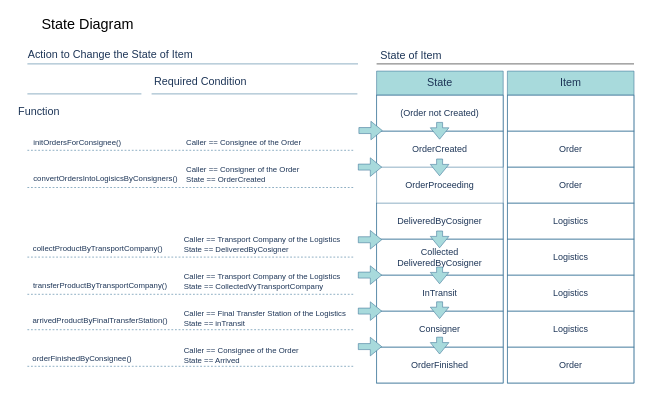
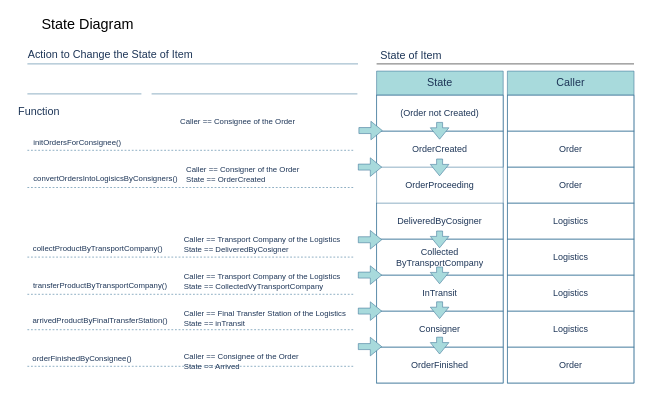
  <mxCell id="0" />
  <mxCell id="1" parent="0" />
  <mxCell id="2" value="&lt;font style=&quot;font-weight: normal;&quot; color=&quot;#000000&quot;&gt;State Diagram&lt;/font&gt;" style="text;strokeColor=none;fillColor=none;html=1;fontSize=24;fontStyle=1;verticalAlign=middle;align=center;fontColor=#1D3557;rounded=1;labelBackgroundColor=none;" vertex="1" parent="1"><mxGeometry x="95" y="20" width="100" height="40" as="geometry" /></mxCell>
  <mxCell id="3" value="&lt;font style=&quot;font-size: 18px;&quot;&gt;Action to Change the State of Item&lt;/font&gt;" style="text;html=1;align=left;verticalAlign=middle;resizable=0;points=[];autosize=1;strokeColor=none;fillColor=none;fontColor=#1D3557;" vertex="1" parent="1"><mxGeometry x="44" y="74" width="293" height="34" as="geometry" /></mxCell>
  <mxCell id="4" value="" style="line;strokeWidth=1;align=left;verticalAlign=middle;spacingTop=-1;spacingLeft=3;spacingRight=3;rotatable=0;labelPosition=right;points=[];portConstraint=eastwest;strokeColor=#457B9D;fillColor=#457B9D;" vertex="1" parent="1"><mxGeometry x="45" y="102" width="551" height="8" as="geometry" /></mxCell>
  <mxCell id="5" value="&lt;font style=&quot;font-size: 18px;&quot;&gt;Function&lt;/font&gt;" style="text;html=1;align=center;verticalAlign=middle;resizable=0;points=[];autosize=1;strokeColor=none;fillColor=none;fontColor=#1D3557;" vertex="1" parent="1"><mxGeometry x="20" y="168" width="87" height="34" as="geometry" /></mxCell>
- <mxCell id="6" value="&lt;font style=&quot;font-size: 18px;&quot;&gt;Required Condition&lt;/font&gt;" style="text;html=1;align=center;verticalAlign=middle;resizable=0;points=[];autosize=1;strokeColor=none;fillColor=none;fontColor=#1D3557;" vertex="1" parent="1"><mxGeometry x="247" y="118" width="172" height="34" as="geometry" /></mxCell>
  <mxCell id="7" value="" style="line;strokeWidth=1;align=left;verticalAlign=middle;spacingTop=-1;spacingLeft=3;spacingRight=3;rotatable=0;labelPosition=right;points=[];portConstraint=eastwest;strokeColor=#457B9D;fillColor=#457B9D;" vertex="1" parent="1"><mxGeometry x="45" y="152" width="190" height="8" as="geometry" /></mxCell>
  <mxCell id="8" value="" style="line;strokeWidth=1;align=left;verticalAlign=middle;spacingTop=-1;spacingLeft=3;spacingRight=3;rotatable=0;labelPosition=right;points=[];portConstraint=eastwest;strokeColor=#457B9D;" vertex="1" parent="1"><mxGeometry x="252" y="152" width="343" height="8" as="geometry" /></mxCell>
  <mxCell id="9" value="" style="line;strokeWidth=1;align=left;verticalAlign=middle;spacingTop=-1;spacingLeft=3;spacingRight=3;rotatable=0;labelPosition=right;points=[];portConstraint=eastwest;strokeColor=#0d0d0d;" vertex="1" parent="1"><mxGeometry x="627" y="102" width="429" height="8" as="geometry" /></mxCell>
  <mxCell id="10" value="&lt;span style=&quot;font-size: 18px;&quot;&gt;State of Item&lt;/span&gt;" style="text;html=1;align=center;verticalAlign=middle;resizable=0;points=[];autosize=1;strokeColor=none;fillColor=none;fontColor=#1D3557;" vertex="1" parent="1"><mxGeometry x="624" y="76" width="120" height="34" as="geometry" /></mxCell>
  <mxCell id="11" value="&lt;font style=&quot;font-size: 18px;&quot;&gt;State&lt;/font&gt;" style="swimlane;fontStyle=0;childLayout=stackLayout;horizontal=1;startSize=40;horizontalStack=0;resizeParent=1;resizeParentMax=0;resizeLast=0;collapsible=1;marginBottom=0;whiteSpace=wrap;html=1;strokeColor=#457B9D;fontColor=#1D3557;fillColor=#A8DADC;" vertex="1" parent="1"><mxGeometry x="627" y="118" width="211" height="520" as="geometry" /></mxCell>
  <mxCell id="12" value="&lt;font style=&quot;font-size: 15px;&quot;&gt;(Order not Created)&lt;/font&gt;" style="text;strokeColor=#457B9D;fillColor=none;align=center;verticalAlign=middle;spacingLeft=4;spacingRight=4;overflow=hidden;points=[[0,0.5],[1,0.5]];portConstraint=eastwest;rotatable=0;whiteSpace=wrap;html=1;fontColor=#1D3557;" vertex="1" parent="11"><mxGeometry y="40" width="211" height="60" as="geometry" /></mxCell>
  <mxCell id="13" value="&lt;font style=&quot;font-size: 15px;&quot;&gt;OrderCreated&lt;/font&gt;" style="text;strokeColor=#457B9D;fillColor=none;align=center;verticalAlign=middle;spacingLeft=4;spacingRight=4;overflow=hidden;points=[[0,0.5],[1,0.5]];portConstraint=eastwest;rotatable=0;whiteSpace=wrap;html=1;fontColor=#1D3557;" vertex="1" parent="11"><mxGeometry y="100" width="211" height="60" as="geometry" /></mxCell>
  <mxCell id="14" value="" style="shape=flexArrow;endArrow=classic;html=1;rounded=0;strokeColor=#457B9D;fontColor=#1D3557;fillColor=#A8DADC;" edge="1" parent="11"><mxGeometry width="50" height="50" relative="1" as="geometry"><mxPoint x="105" y="146" as="sourcePoint" /><mxPoint x="105" y="175" as="targetPoint" /></mxGeometry></mxCell>
  <mxCell id="15" value="&lt;font style=&quot;font-size: 15px;&quot;&gt;OrderProceeding&lt;/font&gt;" style="text;strokeColor=none;fillColor=none;align=center;verticalAlign=middle;spacingLeft=4;spacingRight=4;overflow=hidden;points=[[0,0.5],[1,0.5]];portConstraint=eastwest;rotatable=0;whiteSpace=wrap;html=1;fontColor=#1D3557;" vertex="1" parent="11"><mxGeometry y="160" width="211" height="60" as="geometry" /></mxCell>
  <mxCell id="16" value="&lt;font style=&quot;font-size: 15px;&quot;&gt;DeliveredByCosigner&lt;/font&gt;" style="text;strokeColor=#457B9D;fillColor=none;align=center;verticalAlign=middle;spacingLeft=4;spacingRight=4;overflow=hidden;points=[[0,0.5],[1,0.5]];portConstraint=eastwest;rotatable=0;whiteSpace=wrap;html=1;fontColor=#1D3557;" vertex="1" parent="11"><mxGeometry y="220" width="211" height="60" as="geometry" /></mxCell>
- <mxCell id="17" value="&lt;font style=&quot;font-size: 15px;&quot;&gt;Collected&lt;br&gt;DeliveredByCosigner&lt;/font&gt;" style="text;strokeColor=#457B9D;fillColor=none;align=center;verticalAlign=middle;spacingLeft=4;spacingRight=4;overflow=hidden;points=[[0,0.5],[1,0.5]];portConstraint=eastwest;rotatable=0;whiteSpace=wrap;html=1;fontColor=#1D3557;" vertex="1" parent="11"><mxGeometry y="280" width="211" height="60" as="geometry" /></mxCell>
+ <mxCell id="17" value="&lt;font style=&quot;font-size: 15px;&quot;&gt;Collected&lt;br&gt;ByTransportCompany&lt;/font&gt;" style="text;strokeColor=#457B9D;fillColor=none;align=center;verticalAlign=middle;spacingLeft=4;spacingRight=4;overflow=hidden;points=[[0,0.5],[1,0.5]];portConstraint=eastwest;rotatable=0;whiteSpace=wrap;html=1;fontColor=#1D3557;" vertex="1" parent="11"><mxGeometry y="280" width="211" height="60" as="geometry" /></mxCell>
  <mxCell id="18" value="&lt;font style=&quot;font-size: 15px;&quot;&gt;InTransit&lt;/font&gt;" style="text;strokeColor=#457B9D;fillColor=none;align=center;verticalAlign=middle;spacingLeft=4;spacingRight=4;overflow=hidden;points=[[0,0.5],[1,0.5]];portConstraint=eastwest;rotatable=0;whiteSpace=wrap;html=1;fontColor=#1D3557;" vertex="1" parent="11"><mxGeometry y="340" width="211" height="60" as="geometry" /></mxCell>
  <mxCell id="19" value="&lt;font style=&quot;font-size: 15px;&quot;&gt;Consigner&lt;/font&gt;" style="text;strokeColor=#457B9D;fillColor=none;align=center;verticalAlign=middle;spacingLeft=4;spacingRight=4;overflow=hidden;points=[[0,0.5],[1,0.5]];portConstraint=eastwest;rotatable=0;whiteSpace=wrap;html=1;fontColor=#1D3557;" vertex="1" parent="11"><mxGeometry y="400" width="211" height="60" as="geometry" /></mxCell>
  <mxCell id="20" value="&lt;font style=&quot;font-size: 15px;&quot;&gt;OrderFinished&lt;/font&gt;" style="text;strokeColor=#457B9D;fillColor=none;align=center;verticalAlign=middle;spacingLeft=4;spacingRight=4;overflow=hidden;points=[[0,0.5],[1,0.5]];portConstraint=eastwest;rotatable=0;whiteSpace=wrap;html=1;fontColor=#1D3557;" vertex="1" parent="11"><mxGeometry y="460" width="211" height="60" as="geometry" /></mxCell>
  <mxCell id="21" value="" style="shape=flexArrow;endArrow=classic;html=1;rounded=0;strokeColor=#457B9D;fontColor=#1D3557;fillColor=#A8DADC;" edge="1" parent="11"><mxGeometry width="50" height="50" relative="1" as="geometry"><mxPoint x="105" y="384" as="sourcePoint" /><mxPoint x="105" y="413" as="targetPoint" /></mxGeometry></mxCell>
  <mxCell id="22" value="" style="shape=flexArrow;endArrow=classic;html=1;rounded=0;strokeColor=#457B9D;fontColor=#1D3557;fillColor=#A8DADC;" edge="1" parent="11"><mxGeometry width="50" height="50" relative="1" as="geometry"><mxPoint x="105" y="326" as="sourcePoint" /><mxPoint x="105" y="355" as="targetPoint" /></mxGeometry></mxCell>
  <mxCell id="23" value="" style="shape=flexArrow;endArrow=classic;html=1;rounded=0;strokeColor=#457B9D;fontColor=#1D3557;fillColor=#A8DADC;" edge="1" parent="11"><mxGeometry width="50" height="50" relative="1" as="geometry"><mxPoint x="105" y="266" as="sourcePoint" /><mxPoint x="105" y="295" as="targetPoint" /></mxGeometry></mxCell>
  <mxCell id="24" value="" style="shape=flexArrow;endArrow=classic;html=1;rounded=0;strokeColor=#457B9D;fontColor=#1D3557;fillColor=#A8DADC;" edge="1" parent="11"><mxGeometry width="50" height="50" relative="1" as="geometry"><mxPoint x="105" y="85" as="sourcePoint" /><mxPoint x="105" y="114" as="targetPoint" /></mxGeometry></mxCell>
  <mxCell id="25" value="" style="shape=flexArrow;endArrow=classic;html=1;rounded=0;strokeColor=#457B9D;fontColor=#1D3557;fillColor=#A8DADC;" edge="1" parent="11"><mxGeometry width="50" height="50" relative="1" as="geometry"><mxPoint x="105" y="443" as="sourcePoint" /><mxPoint x="105" y="472" as="targetPoint" /></mxGeometry></mxCell>
  <mxCell id="26" value="" style="shape=flexArrow;endArrow=classic;html=1;rounded=0;strokeColor=#457B9D;fontColor=#1D3557;fillColor=#A8DADC;" edge="1" parent="11"><mxGeometry width="50" height="50" relative="1" as="geometry"><mxPoint x="-30" y="99.09" as="sourcePoint" /><mxPoint x="10" y="99.09" as="targetPoint" /></mxGeometry></mxCell>
- <mxCell id="27" value="&lt;font style=&quot;font-size: 18px;&quot;&gt;Item&lt;/font&gt;" style="swimlane;fontStyle=0;childLayout=stackLayout;horizontal=1;startSize=40;horizontalStack=0;resizeParent=1;resizeParentMax=0;resizeLast=0;collapsible=1;marginBottom=0;whiteSpace=wrap;html=1;strokeColor=#457B9D;fontColor=#1D3557;fillColor=#A8DADC;" vertex="1" parent="1"><mxGeometry x="845" y="118" width="211" height="520" as="geometry" /></mxCell>
+ <mxCell id="27" value="&lt;font style=&quot;font-size: 18px;&quot;&gt;Caller&lt;/font&gt;" style="swimlane;fontStyle=0;childLayout=stackLayout;horizontal=1;startSize=40;horizontalStack=0;resizeParent=1;resizeParentMax=0;resizeLast=0;collapsible=1;marginBottom=0;whiteSpace=wrap;html=1;strokeColor=#457B9D;fontColor=#1D3557;fillColor=#A8DADC;" vertex="1" parent="1"><mxGeometry x="845" y="118" width="211" height="520" as="geometry" /></mxCell>
  <mxCell id="28" value="" style="text;strokeColor=#457B9D;fillColor=none;align=center;verticalAlign=middle;spacingLeft=4;spacingRight=4;overflow=hidden;points=[[0,0.5],[1,0.5]];portConstraint=eastwest;rotatable=0;whiteSpace=wrap;html=1;fontColor=#1D3557;" vertex="1" parent="27"><mxGeometry y="40" width="211" height="60" as="geometry" /></mxCell>
  <mxCell id="29" value="&lt;font style=&quot;font-size: 15px;&quot;&gt;Order&lt;/font&gt;" style="text;strokeColor=#457B9D;fillColor=none;align=center;verticalAlign=middle;spacingLeft=4;spacingRight=4;overflow=hidden;points=[[0,0.5],[1,0.5]];portConstraint=eastwest;rotatable=0;whiteSpace=wrap;html=1;fontColor=#1D3557;" vertex="1" parent="27"><mxGeometry y="100" width="211" height="60" as="geometry" /></mxCell>
  <mxCell id="30" value="&lt;font style=&quot;font-size: 15px;&quot;&gt;Order&lt;/font&gt;" style="text;strokeColor=#457B9D;fillColor=none;align=center;verticalAlign=middle;spacingLeft=4;spacingRight=4;overflow=hidden;points=[[0,0.5],[1,0.5]];portConstraint=eastwest;rotatable=0;whiteSpace=wrap;html=1;fontColor=#1D3557;" vertex="1" parent="27"><mxGeometry y="160" width="211" height="60" as="geometry" /></mxCell>
  <mxCell id="31" value="&lt;font style=&quot;font-size: 15px;&quot;&gt;Logistics&lt;/font&gt;" style="text;strokeColor=#457B9D;fillColor=none;align=center;verticalAlign=middle;spacingLeft=4;spacingRight=4;overflow=hidden;points=[[0,0.5],[1,0.5]];portConstraint=eastwest;rotatable=0;whiteSpace=wrap;html=1;fontColor=#1D3557;" vertex="1" parent="27"><mxGeometry y="220" width="211" height="60" as="geometry" /></mxCell>
  <mxCell id="32" value="&lt;font style=&quot;font-size: 15px;&quot;&gt;Logistics&lt;/font&gt;" style="text;strokeColor=#457B9D;fillColor=none;align=center;verticalAlign=middle;spacingLeft=4;spacingRight=4;overflow=hidden;points=[[0,0.5],[1,0.5]];portConstraint=eastwest;rotatable=0;whiteSpace=wrap;html=1;fontColor=#1D3557;" vertex="1" parent="27"><mxGeometry y="280" width="211" height="60" as="geometry" /></mxCell>
  <mxCell id="33" value="&lt;font style=&quot;font-size: 15px;&quot;&gt;Logistics&lt;/font&gt;" style="text;strokeColor=#457B9D;fillColor=none;align=center;verticalAlign=middle;spacingLeft=4;spacingRight=4;overflow=hidden;points=[[0,0.5],[1,0.5]];portConstraint=eastwest;rotatable=0;whiteSpace=wrap;html=1;fontColor=#1D3557;" vertex="1" parent="27"><mxGeometry y="340" width="211" height="60" as="geometry" /></mxCell>
  <mxCell id="34" value="&lt;font style=&quot;font-size: 15px;&quot;&gt;Logistics&lt;/font&gt;" style="text;strokeColor=#457B9D;fillColor=none;align=center;verticalAlign=middle;spacingLeft=4;spacingRight=4;overflow=hidden;points=[[0,0.5],[1,0.5]];portConstraint=eastwest;rotatable=0;whiteSpace=wrap;html=1;fontColor=#1D3557;" vertex="1" parent="27"><mxGeometry y="400" width="211" height="60" as="geometry" /></mxCell>
  <mxCell id="35" value="&lt;font style=&quot;font-size: 15px;&quot;&gt;Order&lt;/font&gt;" style="text;strokeColor=#457B9D;fillColor=none;align=center;verticalAlign=middle;spacingLeft=4;spacingRight=4;overflow=hidden;points=[[0,0.5],[1,0.5]];portConstraint=eastwest;rotatable=0;whiteSpace=wrap;html=1;fontColor=#1D3557;" vertex="1" parent="27"><mxGeometry y="460" width="211" height="60" as="geometry" /></mxCell>
  <mxCell id="36" value="" style="shape=flexArrow;endArrow=classic;html=1;rounded=0;strokeColor=#457B9D;fontColor=#1D3557;fillColor=#A8DADC;" edge="1" parent="1"><mxGeometry width="50" height="50" relative="1" as="geometry"><mxPoint x="596" y="278" as="sourcePoint" /><mxPoint x="636" y="278" as="targetPoint" /></mxGeometry></mxCell>
  <mxCell id="37" value="" style="shape=flexArrow;endArrow=classic;html=1;rounded=0;strokeColor=#457B9D;fontColor=#1D3557;fillColor=#A8DADC;" edge="1" parent="1"><mxGeometry width="50" height="50" relative="1" as="geometry"><mxPoint x="596" y="458" as="sourcePoint" /><mxPoint x="636" y="458" as="targetPoint" /></mxGeometry></mxCell>
  <mxCell id="38" value="" style="shape=flexArrow;endArrow=classic;html=1;rounded=0;strokeColor=#457B9D;fontColor=#1D3557;fillColor=#A8DADC;" edge="1" parent="1"><mxGeometry width="50" height="50" relative="1" as="geometry"><mxPoint x="596" y="399.09" as="sourcePoint" /><mxPoint x="636" y="399.09" as="targetPoint" /></mxGeometry></mxCell>
  <mxCell id="39" value="" style="shape=flexArrow;endArrow=classic;html=1;rounded=0;strokeColor=#457B9D;fontColor=#1D3557;fillColor=#A8DADC;" edge="1" parent="1"><mxGeometry width="50" height="50" relative="1" as="geometry"><mxPoint x="596" y="518" as="sourcePoint" /><mxPoint x="636" y="518" as="targetPoint" /></mxGeometry></mxCell>
  <mxCell id="40" value="" style="shape=flexArrow;endArrow=classic;html=1;rounded=0;strokeColor=#457B9D;fontColor=#1D3557;fillColor=#A8DADC;" edge="1" parent="1"><mxGeometry width="50" height="50" relative="1" as="geometry"><mxPoint x="596" y="577.17" as="sourcePoint" /><mxPoint x="636" y="577.17" as="targetPoint" /></mxGeometry></mxCell>
  <mxCell id="41" value="" style="endArrow=none;dashed=1;html=1;rounded=0;strokeColor=#457B9D;fontColor=#1D3557;fillColor=#A8DADC;" edge="1" parent="1"><mxGeometry width="50" height="50" relative="1" as="geometry"><mxPoint x="45" y="250" as="sourcePoint" /><mxPoint x="590" y="250" as="targetPoint" /></mxGeometry></mxCell>
  <mxCell id="42" value="" style="endArrow=none;dashed=1;html=1;rounded=0;strokeColor=#457B9D;fontColor=#1D3557;fillColor=#A8DADC;" edge="1" parent="1"><mxGeometry width="50" height="50" relative="1" as="geometry"><mxPoint x="45" y="312" as="sourcePoint" /><mxPoint x="590" y="312" as="targetPoint" /></mxGeometry></mxCell>
  <mxCell id="43" value="" style="endArrow=none;dashed=1;html=1;rounded=0;strokeColor=#457B9D;fontColor=#1D3557;fillColor=#A8DADC;" edge="1" parent="1"><mxGeometry width="50" height="50" relative="1" as="geometry"><mxPoint x="45" y="428" as="sourcePoint" /><mxPoint x="590" y="428" as="targetPoint" /></mxGeometry></mxCell>
  <mxCell id="44" value="" style="endArrow=none;dashed=1;html=1;rounded=0;strokeColor=#457B9D;fontColor=#1D3557;fillColor=#A8DADC;" edge="1" parent="1"><mxGeometry width="50" height="50" relative="1" as="geometry"><mxPoint x="45" y="490" as="sourcePoint" /><mxPoint x="590" y="490" as="targetPoint" /></mxGeometry></mxCell>
  <mxCell id="45" value="" style="endArrow=none;dashed=1;html=1;rounded=0;strokeColor=#457B9D;fontColor=#1D3557;fillColor=#A8DADC;" edge="1" parent="1"><mxGeometry width="50" height="50" relative="1" as="geometry"><mxPoint x="45" y="549" as="sourcePoint" /><mxPoint x="590" y="549" as="targetPoint" /></mxGeometry></mxCell>
  <mxCell id="46" value="" style="endArrow=none;dashed=1;html=1;rounded=0;strokeColor=#457B9D;fontColor=#1D3557;fillColor=#A8DADC;" edge="1" parent="1"><mxGeometry width="50" height="50" relative="1" as="geometry"><mxPoint x="45" y="610" as="sourcePoint" /><mxPoint x="590" y="610" as="targetPoint" /></mxGeometry></mxCell>
  <mxCell id="47" value="&lt;font style=&quot;font-size: 13px;&quot;&gt;initOrdersForConsignee()&lt;/font&gt;" style="text;html=1;align=center;verticalAlign=middle;resizable=0;points=[];autosize=1;strokeColor=none;fillColor=none;fontColor=#1D3557;" vertex="1" parent="1"><mxGeometry x="45" y="223" width="165" height="28" as="geometry" /></mxCell>
  <mxCell id="48" value="&lt;font style=&quot;font-size: 13px;&quot;&gt;convertOrdersIntoLogisicsByConsigners()&lt;/font&gt;" style="text;html=1;align=center;verticalAlign=middle;resizable=0;points=[];autosize=1;strokeColor=none;fillColor=none;fontColor=#1D3557;" vertex="1" parent="1"><mxGeometry x="45" y="283" width="259" height="28" as="geometry" /></mxCell>
  <mxCell id="49" value="&lt;font style=&quot;font-size: 13px;&quot;&gt;collectProductByTransportCompany()&lt;/font&gt;" style="text;html=1;align=center;verticalAlign=middle;resizable=0;points=[];autosize=1;strokeColor=none;fillColor=none;fontColor=#1D3557;" vertex="1" parent="1"><mxGeometry x="45" y="400" width="234" height="28" as="geometry" /></mxCell>
  <mxCell id="50" value="&lt;font style=&quot;font-size: 13px;&quot;&gt;transferProductByTransportCompany()&lt;/font&gt;" style="text;html=1;align=center;verticalAlign=middle;resizable=0;points=[];autosize=1;strokeColor=none;fillColor=none;fontColor=#1D3557;" vertex="1" parent="1"><mxGeometry x="45" y="461" width="241" height="28" as="geometry" /></mxCell>
  <mxCell id="51" value="&lt;font style=&quot;font-size: 13px;&quot;&gt;arrivedProductByFinalTransferStation()&lt;/font&gt;" style="text;html=1;align=center;verticalAlign=middle;resizable=0;points=[];autosize=1;strokeColor=none;fillColor=none;fontColor=#1D3557;" vertex="1" parent="1"><mxGeometry x="44" y="520" width="243" height="28" as="geometry" /></mxCell>
  <mxCell id="52" value="&lt;font style=&quot;font-size: 13px;&quot;&gt;orderFinishedByConsignee()&lt;/font&gt;" style="text;html=1;align=center;verticalAlign=middle;resizable=0;points=[];autosize=1;strokeColor=none;fillColor=none;fontColor=#1D3557;" vertex="1" parent="1"><mxGeometry x="44" y="583" width="183" height="28" as="geometry" /></mxCell>
- <mxCell id="53" value="&lt;font style=&quot;font-size: 13px;&quot;&gt;Caller == Consignee of the Order&lt;/font&gt;" style="text;html=1;align=left;verticalAlign=middle;resizable=0;points=[];autosize=1;strokeColor=none;fillColor=none;fontColor=#1D3557;" vertex="1" parent="1"><mxGeometry x="308" y="223" width="210" height="28" as="geometry" /></mxCell>
+ <mxCell id="53" value="&lt;font style=&quot;font-size: 13px;&quot;&gt;Caller == Consignee of the Order&lt;/font&gt;" style="text;html=1;align=left;verticalAlign=middle;resizable=0;points=[];autosize=1;strokeColor=none;fillColor=none;fontColor=#1D3557;" vertex="1" parent="1"><mxGeometry x="298" y="188" width="210" height="28" as="geometry" /></mxCell>
  <mxCell id="54" value="&lt;font style=&quot;font-size: 13px;&quot;&gt;Caller == Consigner of the Order&lt;br&gt;State == OrderCreated&amp;nbsp;&lt;/font&gt;" style="text;html=1;align=left;verticalAlign=middle;resizable=0;points=[];autosize=1;strokeColor=none;fillColor=none;fontColor=#1D3557;" vertex="1" parent="1"><mxGeometry x="308" y="268" width="207" height="43" as="geometry" /></mxCell>
  <mxCell id="55" value="&lt;font style=&quot;font-size: 13px;&quot;&gt;Caller == Transport Company of the Logistics&lt;br&gt;State == DeliveredByCosigner&lt;/font&gt;" style="text;html=1;align=left;verticalAlign=middle;resizable=0;points=[];autosize=1;strokeColor=none;fillColor=none;fontColor=#1D3557;" vertex="1" parent="1"><mxGeometry x="304" y="385" width="279" height="43" as="geometry" /></mxCell>
  <mxCell id="56" value="&lt;font style=&quot;font-size: 13px;&quot;&gt;Caller == Transport Company of the Logistics&lt;br&gt;State == CollectedVyTransportCompany&lt;/font&gt;" style="text;html=1;align=left;verticalAlign=middle;resizable=0;points=[];autosize=1;strokeColor=none;fillColor=none;fontColor=#1D3557;" vertex="1" parent="1"><mxGeometry x="304" y="446" width="279" height="43" as="geometry" /></mxCell>
  <mxCell id="57" value="&lt;font style=&quot;font-size: 13px;&quot;&gt;Caller == Final Transfer Station of the Logistics&lt;br&gt;State == inTransit&amp;nbsp;&lt;/font&gt;" style="text;html=1;align=left;verticalAlign=middle;resizable=0;points=[];autosize=1;strokeColor=none;fillColor=none;fontColor=#1D3557;" vertex="1" parent="1"><mxGeometry x="303.5" y="508" width="288" height="43" as="geometry" /></mxCell>
- <mxCell id="58" value="&lt;font style=&quot;font-size: 13px;&quot;&gt;Caller == Consignee of the Order&lt;br&gt;State == Arrived&lt;/font&gt;" style="text;html=1;align=left;verticalAlign=middle;resizable=0;points=[];autosize=1;strokeColor=none;fillColor=none;fontColor=#1D3557;" vertex="1" parent="1"><mxGeometry x="303.5" y="570" width="210" height="43" as="geometry" /></mxCell>
+ <mxCell id="58" value="&lt;font style=&quot;font-size: 13px;&quot;&gt;Caller == Consignee of the Order&lt;br&gt;State == Arrived&lt;/font&gt;" style="text;html=1;align=left;verticalAlign=middle;resizable=0;points=[];autosize=1;strokeColor=none;fillColor=none;fontColor=#1D3557;" vertex="1" parent="1"><mxGeometry x="303.5" y="580" width="210" height="43" as="geometry" /></mxCell>
